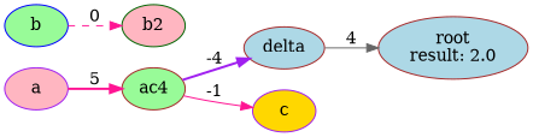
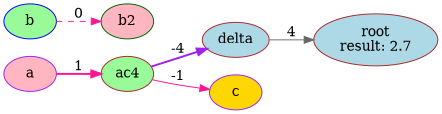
  digraph {
    rankdir=LR
    node [color=brown fillcolor=lightblue style=filled]
    edge [color=deeppink style=solid]
-   n1 [label="root\nresult: 2.0"]
+   n1 [label="root\nresult: 2.7"]
    b [color=blue fillcolor=palegreen]
    b2 [color=darkgreen fillcolor=lightpink]
    delta
    a [color=purple fillcolor=lightpink]
    ac4 [fillcolor=palegreen]
    c [color=purple fillcolor=gold]
    b -> b2 [label=0 style=dashed]
    delta -> n1 [color=gray40 label=4]
-   a -> ac4 [label=5 style=bold]
+   a -> ac4 [label=1 style=bold]
    ac4 -> delta [color=purple label=-4 style=bold]
    ac4 -> c [label=-1]
  }
